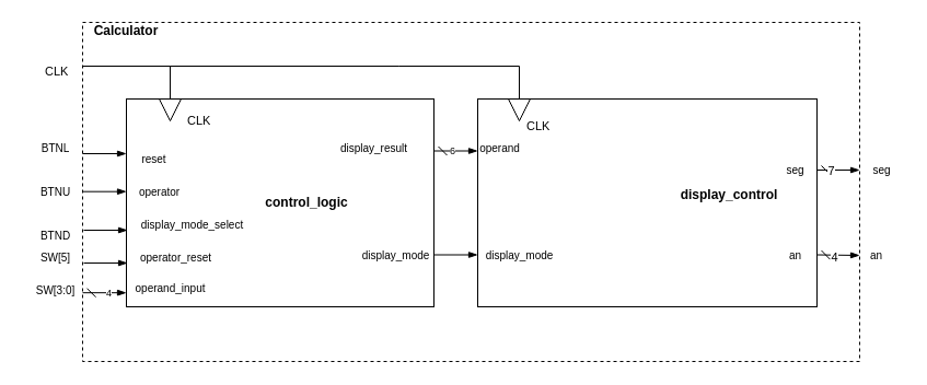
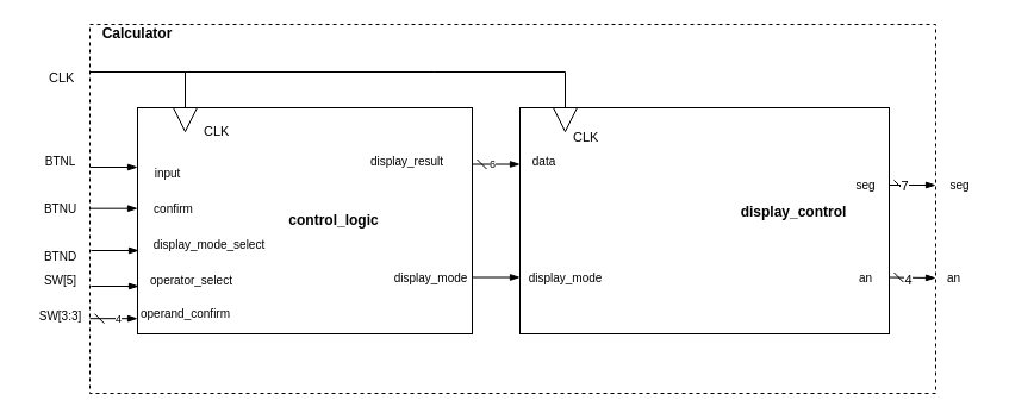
  <mxCell id="0" />
  <mxCell id="1" parent="0" />
  <mxCell id="2" value="" style="whiteSpace=wrap;html=1;fontFamily=Helvetica;fontSize=10;fontColor=default;fillColor=none;dashed=1;" parent="1" vertex="1"><mxGeometry x="75" y="20" width="710" height="310" as="geometry" /></mxCell>
  <mxCell id="3" style="edgeStyle=none;rounded=0;html=1;exitX=1;exitY=0.75;exitDx=0;exitDy=0;entryX=0;entryY=0.75;entryDx=0;entryDy=0;strokeColor=default;fontFamily=Helvetica;fontSize=10;startArrow=none;startFill=0;endArrow=blockThin;endFill=1;" parent="1" source="6" target="11" edge="1"><mxGeometry relative="1" as="geometry" /></mxCell>
  <mxCell id="4" style="edgeStyle=none;rounded=0;html=1;exitX=1;exitY=0.25;exitDx=0;exitDy=0;entryX=0;entryY=0.25;entryDx=0;entryDy=0;strokeColor=default;fontFamily=Helvetica;fontSize=10;startArrow=dash;startFill=0;endArrow=blockThin;endFill=1;" parent="1" source="6" target="11" edge="1"><mxGeometry relative="1" as="geometry" /></mxCell>
  <mxCell id="5" value="6" style="edgeLabel;html=1;align=center;verticalAlign=middle;resizable=0;points=[];fontSize=9;fontFamily=Helvetica;fontColor=default;" parent="4" vertex="1" connectable="0"><mxGeometry x="-0.205" relative="1" as="geometry"><mxPoint as="offset" /></mxGeometry></mxCell>
  <mxCell id="6" value="" style="rounded=0;whiteSpace=wrap;html=1;fillColor=none;" parent="1" vertex="1"><mxGeometry x="115" y="90" width="281" height="190" as="geometry" /></mxCell>
  <mxCell id="7" value="&lt;b&gt;control_logic&lt;/b&gt;" style="text;strokeColor=none;align=center;fillColor=none;html=1;verticalAlign=middle;whiteSpace=wrap;rounded=0;" parent="1" vertex="1"><mxGeometry x="250" y="170" width="60" height="30" as="geometry" /></mxCell>
  <mxCell id="8" style="html=1;exitX=0;exitY=0.25;exitDx=0;exitDy=0;strokeColor=default;rounded=0;endArrow=none;endFill=0;startArrow=blockThin;startFill=1;" parent="1" edge="1"><mxGeometry relative="1" as="geometry"><mxPoint x="75" y="140" as="targetPoint" /><mxPoint x="115" y="140" as="sourcePoint" /></mxGeometry></mxCell>
  <mxCell id="9" style="edgeStyle=none;rounded=0;html=1;exitX=1;exitY=0.75;exitDx=0;exitDy=0;strokeColor=default;fontFamily=Helvetica;fontSize=10;startArrow=dash;startFill=0;endArrow=blockThin;endFill=1;" parent="1" source="11" edge="1"><mxGeometry relative="1" as="geometry"><mxPoint x="785" y="233" as="targetPoint" /></mxGeometry></mxCell>
  <mxCell id="10" value="4" style="edgeLabel;html=1;align=center;verticalAlign=middle;resizable=0;points=[];" parent="9" vertex="1" connectable="0"><mxGeometry x="-0.165" y="-2" relative="1" as="geometry"><mxPoint as="offset" /></mxGeometry></mxCell>
  <mxCell id="11" value="" style="rounded=0;whiteSpace=wrap;html=1;fillColor=none;" parent="1" vertex="1"><mxGeometry x="436" y="90" width="310" height="190" as="geometry" /></mxCell>
  <mxCell id="12" value="&lt;b&gt;display_control&lt;br&gt;&lt;br&gt;&lt;/b&gt;" style="text;strokeColor=none;align=center;fillColor=none;html=1;verticalAlign=middle;whiteSpace=wrap;rounded=0;" parent="1" vertex="1"><mxGeometry x="636" y="170" width="60" height="30" as="geometry" /></mxCell>
  <mxCell id="13" value="&lt;p style=&quot;line-height: 200%;&quot;&gt;&lt;br&gt;&lt;/p&gt;" style="text;strokeColor=none;fillColor=none;align=left;verticalAlign=middle;spacingLeft=4;spacingRight=4;overflow=hidden;points=[[0,0.5],[1,0.5]];portConstraint=eastwest;rotatable=0;whiteSpace=wrap;html=1;fontSize=11;" parent="1" vertex="1"><mxGeometry x="446" y="120" width="81" height="30" as="geometry" /></mxCell>
  <mxCell id="14" value="display_result&lt;br style=&quot;font-size: 10px;&quot;&gt;" style="text;html=1;align=center;verticalAlign=middle;resizable=0;points=[];autosize=1;strokeColor=none;fillColor=none;fontFamily=Helvetica;fontSize=10;" parent="1" vertex="1"><mxGeometry x="301" y="120" width="80" height="30" as="geometry" /></mxCell>
  <mxCell id="15" value="display_mode&lt;br style=&quot;font-size: 10px;&quot;&gt;" style="text;html=1;align=center;verticalAlign=middle;resizable=0;points=[];autosize=1;strokeColor=none;fillColor=none;fontFamily=Helvetica;fontSize=10;" parent="1" vertex="1"><mxGeometry x="316" y="217.5" width="90" height="30" as="geometry" /></mxCell>
- <mxCell id="16" value="operand" style="text;html=1;align=center;verticalAlign=middle;resizable=0;points=[];autosize=1;strokeColor=none;fillColor=none;fontFamily=Helvetica;fontSize=10;" parent="1" vertex="1"><mxGeometry x="436" y="120" width="40" height="30" as="geometry" /></mxCell>
+ <mxCell id="16" value="data" style="text;html=1;align=center;verticalAlign=middle;resizable=0;points=[];autosize=1;strokeColor=none;fillColor=none;fontFamily=Helvetica;fontSize=10;" parent="1" vertex="1"><mxGeometry x="436" y="120" width="40" height="30" as="geometry" /></mxCell>
  <mxCell id="17" value="display_mode&lt;br style=&quot;font-size: 10px;&quot;&gt;" style="text;html=1;align=center;verticalAlign=middle;resizable=0;points=[];autosize=1;strokeColor=none;fillColor=none;fontFamily=Helvetica;fontSize=10;" parent="1" vertex="1"><mxGeometry x="429" y="217.5" width="90" height="30" as="geometry" /></mxCell>
  <mxCell id="18" style="edgeStyle=none;rounded=0;html=1;strokeColor=default;fontFamily=Helvetica;fontSize=10;startArrow=dash;startFill=0;endArrow=blockThin;endFill=1;" parent="1" source="20" edge="1"><mxGeometry relative="1" as="geometry"><mxPoint x="785" y="155" as="targetPoint" /></mxGeometry></mxCell>
  <mxCell id="19" value="7" style="edgeLabel;html=1;align=center;verticalAlign=middle;resizable=0;points=[];" parent="18" vertex="1" connectable="0"><mxGeometry x="-0.369" relative="1" as="geometry"><mxPoint as="offset" /></mxGeometry></mxCell>
  <mxCell id="20" value="seg&lt;br&gt;" style="text;html=1;align=center;verticalAlign=middle;resizable=0;points=[];autosize=1;strokeColor=none;fillColor=none;fontFamily=Helvetica;fontSize=10;" parent="1" vertex="1"><mxGeometry x="706" y="140" width="40" height="30" as="geometry" /></mxCell>
  <mxCell id="21" value="an" style="text;html=1;align=center;verticalAlign=middle;resizable=0;points=[];autosize=1;strokeColor=none;fillColor=none;fontFamily=Helvetica;fontSize=10;" parent="1" vertex="1"><mxGeometry x="711" y="217.5" width="30" height="30" as="geometry" /></mxCell>
  <mxCell id="22" value="&lt;p style=&quot;line-height: 200%;&quot;&gt;CLK&lt;/p&gt;&lt;p style=&quot;line-height: 200%;&quot;&gt;&lt;br&gt;&lt;/p&gt;" style="text;strokeColor=none;fillColor=none;align=left;verticalAlign=middle;spacingLeft=4;spacingRight=4;overflow=hidden;points=[[0,0.5],[1,0.5]];portConstraint=eastwest;rotatable=0;whiteSpace=wrap;html=1;fontSize=11;" parent="1" vertex="1"><mxGeometry x="165" y="85" width="81" height="30" as="geometry" /></mxCell>
  <mxCell id="23" value="&lt;b&gt;Calculator&lt;br&gt;&lt;br&gt;&lt;/b&gt;" style="text;strokeColor=none;align=center;fillColor=none;html=1;verticalAlign=middle;whiteSpace=wrap;rounded=0;" parent="1" vertex="1"><mxGeometry x="85" y="20" width="60" height="30" as="geometry" /></mxCell>
  <mxCell id="24" style="edgeStyle=none;rounded=0;html=1;exitX=0;exitY=0.5;exitDx=0;exitDy=0;strokeColor=default;fontFamily=Helvetica;fontSize=10;fontColor=default;startArrow=none;startFill=0;endArrow=none;endFill=0;" parent="1" source="25" edge="1"><mxGeometry relative="1" as="geometry"><mxPoint x="75" y="60" as="targetPoint" /><Array as="points"><mxPoint x="155" y="60" /><mxPoint x="75" y="60" /><mxPoint x="95" y="60" /></Array></mxGeometry></mxCell>
  <mxCell id="25" value="" style="triangle;whiteSpace=wrap;html=1;fontFamily=Helvetica;fontSize=10;fontColor=default;fillColor=none;direction=south;" parent="1" vertex="1"><mxGeometry x="145" y="90" width="20" height="20" as="geometry" /></mxCell>
  <mxCell id="26" value="" style="triangle;whiteSpace=wrap;html=1;fontFamily=Helvetica;fontSize=10;fontColor=default;fillColor=none;direction=south;" parent="1" vertex="1"><mxGeometry x="464" y="90" width="20" height="20" as="geometry" /></mxCell>
  <mxCell id="27" style="edgeStyle=none;rounded=0;html=1;exitX=0;exitY=0.5;exitDx=0;exitDy=0;strokeColor=default;fontFamily=Helvetica;fontSize=10;fontColor=default;startArrow=none;startFill=0;endArrow=none;endFill=0;" parent="1" edge="1"><mxGeometry relative="1" as="geometry"><mxPoint x="474" y="90" as="sourcePoint" /><mxPoint x="364" y="60" as="targetPoint" /><Array as="points"><mxPoint x="474" y="60" /><mxPoint x="364" y="60" /><mxPoint x="155" y="60" /></Array></mxGeometry></mxCell>
  <mxCell id="28" value="&lt;p style=&quot;line-height: 200%;&quot;&gt;CLK&lt;/p&gt;" style="text;strokeColor=none;fillColor=none;align=left;verticalAlign=middle;spacingLeft=4;spacingRight=4;overflow=hidden;points=[[0,0.5],[1,0.5]];portConstraint=eastwest;rotatable=0;whiteSpace=wrap;html=1;fontSize=11;" parent="1" vertex="1"><mxGeometry x="35" y="40" width="81" height="30" as="geometry" /></mxCell>
  <mxCell id="29" value="seg&lt;br&gt;" style="text;html=1;align=center;verticalAlign=middle;resizable=0;points=[];autosize=1;strokeColor=none;fillColor=none;fontFamily=Helvetica;fontSize=10;" parent="1" vertex="1"><mxGeometry x="785" y="140" width="40" height="30" as="geometry" /></mxCell>
  <mxCell id="30" value="an" style="text;html=1;align=center;verticalAlign=middle;resizable=0;points=[];autosize=1;strokeColor=none;fillColor=none;fontFamily=Helvetica;fontSize=10;" parent="1" vertex="1"><mxGeometry x="785" y="217.5" width="30" height="30" as="geometry" /></mxCell>
  <mxCell id="31" value="BTND" style="text;html=1;align=center;verticalAlign=middle;resizable=0;points=[];autosize=1;strokeColor=none;fillColor=none;fontFamily=Helvetica;fontSize=10;" parent="1" vertex="1"><mxGeometry x="25" y="200" width="50" height="30" as="geometry" /></mxCell>
  <mxCell id="32" value="SW[5]" style="text;html=1;align=center;verticalAlign=middle;resizable=0;points=[];autosize=1;strokeColor=none;fillColor=none;fontFamily=Helvetica;fontSize=10;" parent="1" vertex="1"><mxGeometry x="25" y="220" width="50" height="30" as="geometry" /></mxCell>
- <mxCell id="33" value="SW[3:0]" style="text;html=1;align=center;verticalAlign=middle;resizable=0;points=[];autosize=1;strokeColor=none;fillColor=none;fontFamily=Helvetica;fontSize=10;" parent="1" vertex="1"><mxGeometry x="20" y="250" width="60" height="30" as="geometry" /></mxCell>
+ <mxCell id="33" value="SW[3:3]" style="text;html=1;align=center;verticalAlign=middle;resizable=0;points=[];autosize=1;strokeColor=none;fillColor=none;fontFamily=Helvetica;fontSize=10;" parent="1" vertex="1"><mxGeometry x="20" y="250" width="60" height="30" as="geometry" /></mxCell>
  <mxCell id="34" style="html=1;exitX=0;exitY=0.25;exitDx=0;exitDy=0;strokeColor=default;rounded=0;endArrow=none;endFill=0;startArrow=blockThin;startFill=1;" parent="1" edge="1"><mxGeometry relative="1" as="geometry"><mxPoint x="75" y="174.68" as="targetPoint" /><mxPoint x="115" y="174.68" as="sourcePoint" /></mxGeometry></mxCell>
  <mxCell id="35" style="html=1;exitX=0;exitY=0.25;exitDx=0;exitDy=0;strokeColor=default;rounded=0;endArrow=none;endFill=0;startArrow=blockThin;startFill=1;" parent="1" edge="1"><mxGeometry relative="1" as="geometry"><mxPoint x="76" y="210" as="targetPoint" /><mxPoint x="116" y="210" as="sourcePoint" /></mxGeometry></mxCell>
  <mxCell id="36" style="html=1;exitX=0;exitY=0.25;exitDx=0;exitDy=0;strokeColor=default;rounded=0;endArrow=none;endFill=0;startArrow=blockThin;startFill=1;" parent="1" edge="1"><mxGeometry relative="1" as="geometry"><mxPoint x="76" y="240" as="targetPoint" /><mxPoint x="116" y="240" as="sourcePoint" /></mxGeometry></mxCell>
  <mxCell id="37" value="BTNU" style="text;html=1;align=center;verticalAlign=middle;resizable=0;points=[];autosize=1;strokeColor=none;fillColor=none;fontFamily=Helvetica;fontSize=10;" parent="1" vertex="1"><mxGeometry x="25" y="160" width="50" height="30" as="geometry" /></mxCell>
  <mxCell id="38" value="BTNL" style="text;html=1;align=center;verticalAlign=middle;resizable=0;points=[];autosize=1;strokeColor=none;fillColor=none;fontFamily=Helvetica;fontSize=10;" parent="1" vertex="1"><mxGeometry x="25" y="120" width="50" height="30" as="geometry" /></mxCell>
  <mxCell id="39" style="html=1;exitX=0;exitY=0.25;exitDx=0;exitDy=0;strokeColor=default;rounded=0;endArrow=dash;endFill=0;startArrow=blockThin;startFill=1;" parent="1" edge="1"><mxGeometry relative="1" as="geometry"><mxPoint x="75" y="267.18" as="targetPoint" /><mxPoint x="115" y="267.18" as="sourcePoint" /></mxGeometry></mxCell>
  <mxCell id="40" value="4" style="edgeLabel;html=1;align=center;verticalAlign=middle;resizable=0;points=[];fontSize=9;fontFamily=Helvetica;fontColor=default;" parent="39" vertex="1" connectable="0"><mxGeometry x="-0.135" relative="1" as="geometry"><mxPoint as="offset" /></mxGeometry></mxCell>
  <mxCell id="41" value="display_mode_select&lt;br&gt;" style="text;html=1;align=center;verticalAlign=middle;resizable=0;points=[];autosize=1;strokeColor=none;fillColor=none;fontFamily=Helvetica;fontSize=10;" parent="1" vertex="1"><mxGeometry x="115" y="190" width="120" height="30" as="geometry" /></mxCell>
- <mxCell id="42" value="operator&lt;br&gt;" style="text;html=1;align=center;verticalAlign=middle;resizable=0;points=[];autosize=1;strokeColor=none;fillColor=none;fontFamily=Helvetica;fontSize=10;" parent="1" vertex="1"><mxGeometry x="115" y="160" width="60" height="30" as="geometry" /></mxCell>
- <mxCell id="43" value="reset&lt;br&gt;" style="text;html=1;align=center;verticalAlign=middle;resizable=0;points=[];autosize=1;strokeColor=none;fillColor=none;fontFamily=Helvetica;fontSize=10;" parent="1" vertex="1"><mxGeometry x="115" y="130" width="50" height="30" as="geometry" /></mxCell>
- <mxCell id="44" value="operator_reset&lt;br&gt;" style="text;html=1;align=center;verticalAlign=middle;resizable=0;points=[];autosize=1;strokeColor=none;fillColor=none;fontFamily=Helvetica;fontSize=10;" parent="1" vertex="1"><mxGeometry x="115" y="220" width="90" height="30" as="geometry" /></mxCell>
- <mxCell id="45" value="operand_input&lt;br&gt;" style="text;html=1;align=center;verticalAlign=middle;resizable=0;points=[];autosize=1;strokeColor=none;fillColor=none;fontFamily=Helvetica;fontSize=10;" parent="1" vertex="1"><mxGeometry x="110" y="247.5" width="90" height="30" as="geometry" /></mxCell>
+ <mxCell id="42" value="confirm&lt;br&gt;" style="text;html=1;align=center;verticalAlign=middle;resizable=0;points=[];autosize=1;strokeColor=none;fillColor=none;fontFamily=Helvetica;fontSize=10;" parent="1" vertex="1"><mxGeometry x="115" y="160" width="60" height="30" as="geometry" /></mxCell>
+ <mxCell id="43" value="input&lt;br&gt;" style="text;html=1;align=center;verticalAlign=middle;resizable=0;points=[];autosize=1;strokeColor=none;fillColor=none;fontFamily=Helvetica;fontSize=10;" parent="1" vertex="1"><mxGeometry x="115" y="130" width="50" height="30" as="geometry" /></mxCell>
+ <mxCell id="44" value="operator_select&lt;br&gt;" style="text;html=1;align=center;verticalAlign=middle;resizable=0;points=[];autosize=1;strokeColor=none;fillColor=none;fontFamily=Helvetica;fontSize=10;" parent="1" vertex="1"><mxGeometry x="115" y="220" width="90" height="30" as="geometry" /></mxCell>
+ <mxCell id="45" value="operand_confirm&lt;br&gt;" style="text;html=1;align=center;verticalAlign=middle;resizable=0;points=[];autosize=1;strokeColor=none;fillColor=none;fontFamily=Helvetica;fontSize=10;" parent="1" vertex="1"><mxGeometry x="110" y="247.5" width="90" height="30" as="geometry" /></mxCell>
  <mxCell id="46" value="&lt;p style=&quot;line-height: 200%;&quot;&gt;CLK&lt;/p&gt;&lt;p style=&quot;line-height: 200%;&quot;&gt;&lt;br&gt;&lt;/p&gt;" style="text;strokeColor=none;fillColor=none;align=left;verticalAlign=middle;spacingLeft=4;spacingRight=4;overflow=hidden;points=[[0,0.5],[1,0.5]];portConstraint=eastwest;rotatable=0;whiteSpace=wrap;html=1;fontSize=11;" parent="1" vertex="1"><mxGeometry x="475" y="90" width="81" height="30" as="geometry" /></mxCell>
